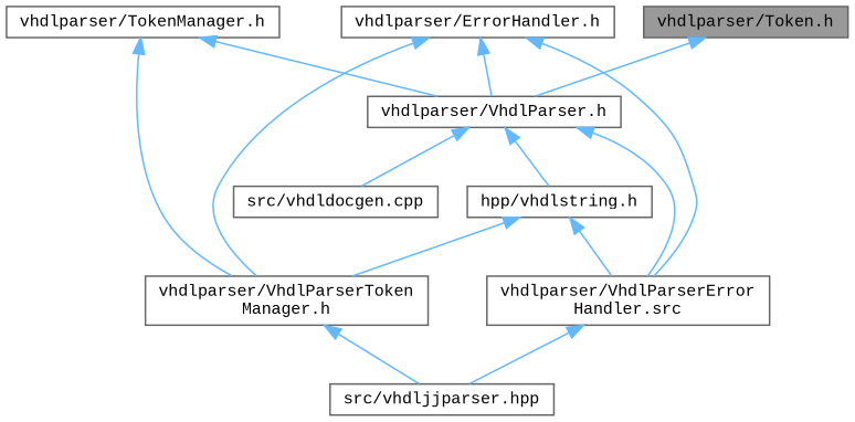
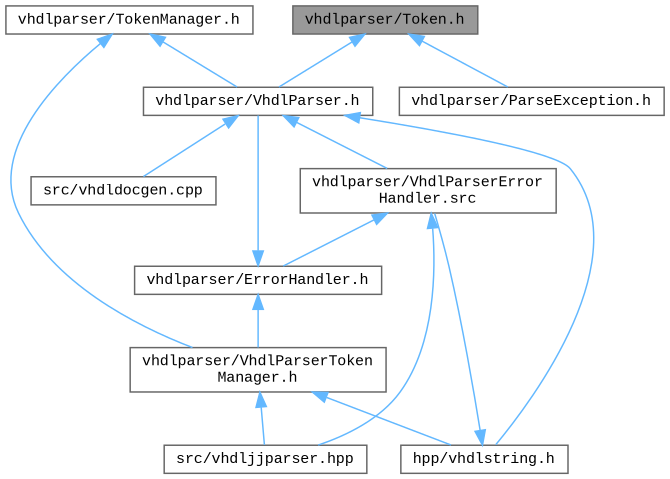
  digraph {
    fontname="Liberation Mono"
    node [color=grey40 fillcolor=white fontname="Liberation Mono" fontsize=10 shape=box style=filled]
    edge [color=steelblue1 dir=back fontname="Liberation Mono" fontsize=10 labelfontname=Helvetica labelfontsize=10 style=solid]
    n1 [color=gray40 fillcolor=grey60 fontcolor=black height=0.2 label="vhdlparser/Token.h" width=0.4]
    n2 [height=0.2 label="vhdlparser/VhdlParser.h" width=0.4]
+   n3 [height=0.2 label="vhdlparser/ParseException.h" width=0.4]
    n4 [height=0.2 label="vhdlparser/ErrorHandler.h" width=0.4]
    n5 [height=0.2 label="vhdlparser/VhdlParserToken\lManager.h" width=0.4]
    n6 [height=0.2 label="vhdlparser/VhdlParserError\lHandler.src" width=0.4]
    n7 [height=0.2 label="src/vhdldocgen.cpp" width=0.4]
    n8 [height=0.2 label="hpp/vhdlstring.h" width=0.4]
    n9 [height=0.2 label="src/vhdljjparser.hpp" width=0.4]
    n10 [height=0.2 label="vhdlparser/TokenManager.h" width=0.4]
    n1 -> n2
+   n1 -> n3
    n2 -> n6
    n2 -> n7
    n2 -> n8
    n4 -> n2
    n4 -> n5
-   n4 -> n6
+   n6 -> n4
    n5 -> n9
    n6 -> n9
-   n8 -> n5
+   n5 -> n8
    n8 -> n6
    n10 -> n2
    n10 -> n5
  }
